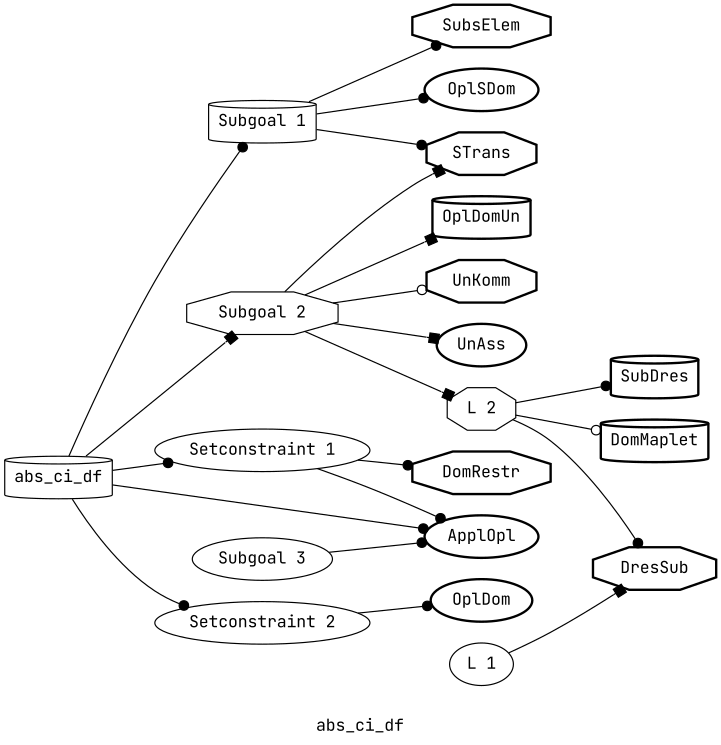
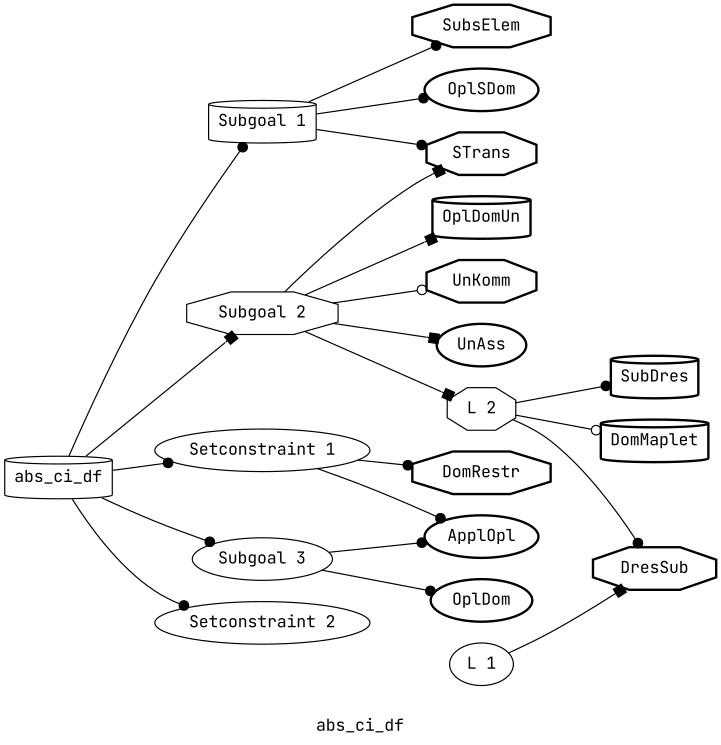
  digraph {
    color=black
    fontcolor=black
    fontname="JetBrains Mono"
    fontsize=14
    label=abs_ci_df
    rankdir=LR
    node [color=black fontcolor=black fontname="JetBrains Mono" fontsize=14 shape=ellipse style=bold]
    edge [arrowhead=dot color=black fontcolor=black fontname="JetBrains Mono" fontsize=14]
    n1 [label=abs_ci_df shape=cylinder style=""]
    n2 [label="Subgoal 1" shape=cylinder style=""]
    n3 [label="Subgoal 2" shape=octagon style=""]
    n4 [label="Subgoal 3" style=""]
    n5 [label="Setconstraint 1" style=""]
    n6 [label="Setconstraint 2" style=""]
    n7 [label=OplSDom]
    n8 [label=STrans shape=octagon]
    n9 [label=SubsElem shape=octagon]
    n10 [label="L 2" shape=octagon style=""]
    n11 [label=OplDomUn shape=cylinder]
    n12 [label=UnKomm shape=octagon]
    n13 [label=UnAss]
    n14 [label=ApplOpl]
    n15 [label=DomRestr shape=octagon]
    n16 [label=OplDom]
    n17 [label="L 1" style=""]
    n18 [label=DresSub shape=octagon]
    n19 [label=DomMaplet shape=cylinder]
    n20 [label=SubDres shape=cylinder]
    n1 -> n2
    n1 -> n3 [arrowhead=box]
-   n1 -> n14
+   n1 -> n4
    n1 -> n5
    n1 -> n6
    n2 -> n7
    n2 -> n8
    n2 -> n9
    n3 -> n8 [arrowhead=box]
    n3 -> n10 [arrowhead=box]
    n3 -> n11 [arrowhead=box]
    n3 -> n12 [arrowhead=odot]
    n3 -> n13 [arrowhead=box]
    n4 -> n14
    n5 -> n14
    n5 -> n15
-   n6 -> n16
+   n4 -> n16
    n10 -> n18
    n10 -> n19 [arrowhead=odot]
    n10 -> n20
    n17 -> n18 [arrowhead=box]
  }
